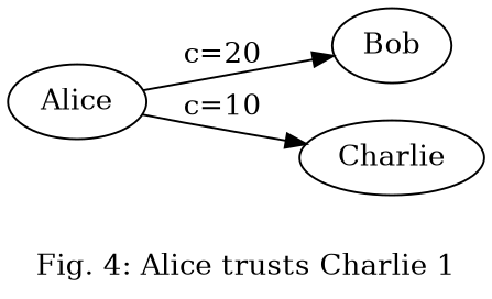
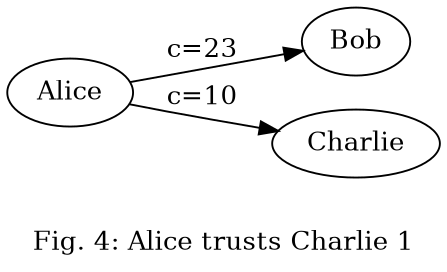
  digraph {
    label="Fig. 4:\ Alice\ trusts\ Charlie\ 1"
    labelloc=b
    rankdir=LR
    Alice
    Bob
    Charlie
-   Alice -> Bob [label="c=20"]
+   Alice -> Bob [label="c=23"]
    Alice -> Charlie [label="c=10"]
  }
